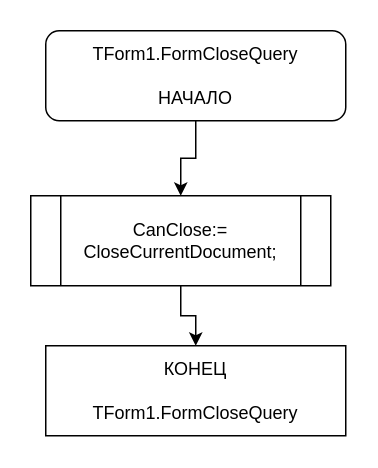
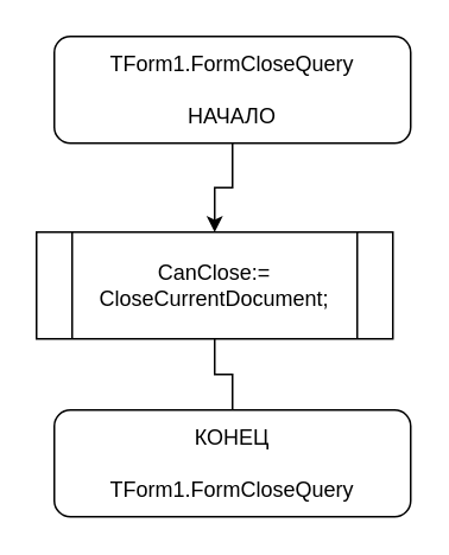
  <mxCell id="0" />
  <mxCell id="1" parent="0" />
  <mxCell id="2" style="edgeStyle=orthogonalEdgeStyle;rounded=0;orthogonalLoop=1;jettySize=auto;html=1;exitX=0.5;exitY=1;exitDx=0;exitDy=0;entryX=0.5;entryY=0;entryDx=0;entryDy=0;" edge="1" parent="1" source="3" target="5"><mxGeometry relative="1" as="geometry"><mxPoint x="130" y="120" as="targetPoint" /></mxGeometry></mxCell>
  <mxCell id="3" value="TForm1.FormCloseQuery&lt;br&gt;&lt;br&gt;НАЧАЛО" style="rounded=1;whiteSpace=wrap;html=1;" vertex="1" parent="1"><mxGeometry x="30" y="20" width="200" height="60" as="geometry" /></mxCell>
- <mxCell id="4" style="edgeStyle=orthogonalEdgeStyle;rounded=0;orthogonalLoop=1;jettySize=auto;html=1;exitX=0.5;exitY=1;exitDx=0;exitDy=0;entryX=0.5;entryY=0;entryDx=0;entryDy=0;" edge="1" parent="1" source="5" target="6"><mxGeometry relative="1" as="geometry" /></mxCell>
+ <mxCell id="4" style="edgeStyle=orthogonalEdgeStyle;rounded=0;orthogonalLoop=1;jettySize=auto;html=1;exitX=0.5;exitY=1;exitDx=0;exitDy=0;entryX=0.5;entryY=0;entryDx=0;entryDy=0;endArrow=none;" edge="1" parent="1" source="5" target="6"><mxGeometry relative="1" as="geometry" /></mxCell>
  <mxCell id="5" value="CanClose:= CloseCurrentDocument;" style="shape=process;whiteSpace=wrap;html=1;backgroundOutline=1;" vertex="1" parent="1"><mxGeometry x="20" y="130" width="200" height="60" as="geometry" /></mxCell>
- <mxCell id="6" value="КОНЕЦ&lt;br&gt;&lt;br&gt;TForm1.FormCloseQuery" style="whiteSpace=wrap;html=1;rounded=0;" vertex="1" parent="1"><mxGeometry x="30" y="230" width="200" height="60" as="geometry" /></mxCell>
+ <mxCell id="6" value="КОНЕЦ&lt;br&gt;&lt;br&gt;TForm1.FormCloseQuery" style="rounded=1;whiteSpace=wrap;html=1;" vertex="1" parent="1"><mxGeometry x="30" y="230" width="200" height="60" as="geometry" /></mxCell>
